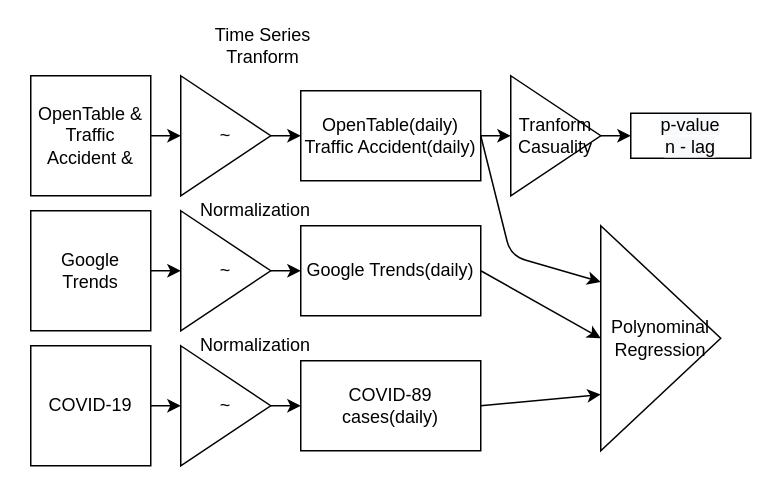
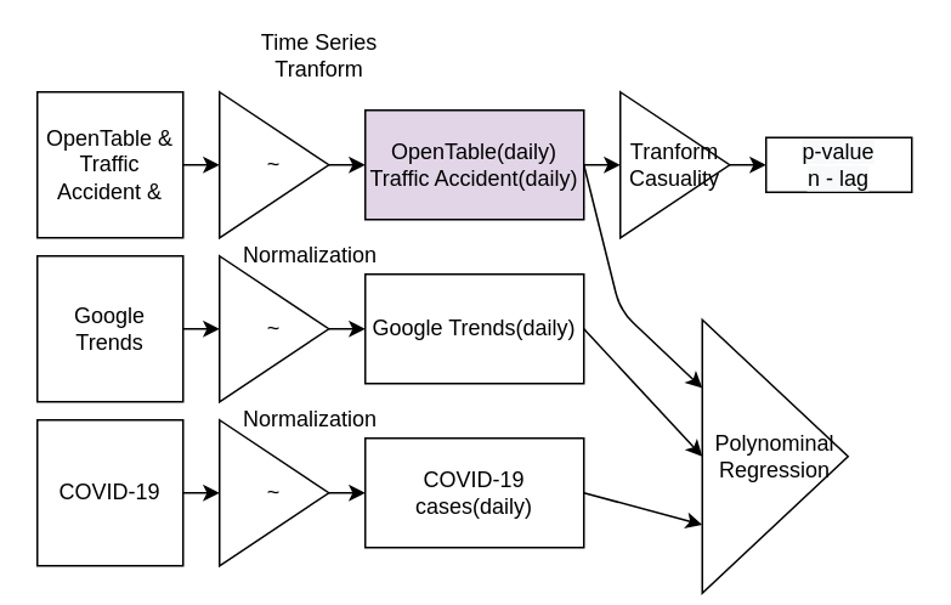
  <mxCell id="0" />
  <mxCell id="1" parent="0" />
  <mxCell id="2" value="OpenTable &amp;amp;&lt;br&gt;Traffic Accident &amp;amp;" style="whiteSpace=wrap;html=1;aspect=fixed;" vertex="1" parent="1"><mxGeometry x="20" y="50" width="80" height="80" as="geometry" /></mxCell>
  <mxCell id="3" value="~" style="triangle;whiteSpace=wrap;html=1;" vertex="1" parent="1"><mxGeometry x="120" y="50" width="60" height="80" as="geometry" /></mxCell>
  <mxCell id="4" value="" style="endArrow=classic;html=1;exitX=1;exitY=0.5;exitDx=0;exitDy=0;entryX=0;entryY=0.5;entryDx=0;entryDy=0;" edge="1" parent="1" source="2" target="3"><mxGeometry width="50" height="50" relative="1" as="geometry"><mxPoint x="290" y="100" as="sourcePoint" /><mxPoint x="340" y="50" as="targetPoint" /><Array as="points" /></mxGeometry></mxCell>
- <mxCell id="5" value="OpenTable(daily)&lt;br&gt;Traffic Accident(daily)" style="rounded=0;whiteSpace=wrap;html=1;" vertex="1" parent="1"><mxGeometry x="200" y="60" width="120" height="60" as="geometry" /></mxCell>
+ <mxCell id="5" value="OpenTable(daily)&lt;br&gt;Traffic Accident(daily)" style="rounded=0;whiteSpace=wrap;html=1;fillColor=#e1d5e7;" vertex="1" parent="1"><mxGeometry x="200" y="60" width="120" height="60" as="geometry" /></mxCell>
  <mxCell id="6" value="" style="endArrow=classic;html=1;entryX=0;entryY=0.5;entryDx=0;entryDy=0;" edge="1" parent="1" target="5"><mxGeometry width="50" height="50" relative="1" as="geometry"><mxPoint x="180" y="90" as="sourcePoint" /><mxPoint x="230" y="40" as="targetPoint" /></mxGeometry></mxCell>
  <mxCell id="7" value="Tranform&lt;br&gt;Casuality" style="triangle;whiteSpace=wrap;html=1;" vertex="1" parent="1"><mxGeometry x="340" y="50" width="60" height="80" as="geometry" /></mxCell>
  <mxCell id="8" value="" style="endArrow=classic;html=1;entryX=0;entryY=0.5;entryDx=0;entryDy=0;" edge="1" parent="1" target="7"><mxGeometry width="50" height="50" relative="1" as="geometry"><mxPoint x="320" y="90" as="sourcePoint" /><mxPoint x="370" y="40" as="targetPoint" /></mxGeometry></mxCell>
  <mxCell id="9" value="" style="endArrow=classic;html=1;" edge="1" parent="1"><mxGeometry width="50" height="50" relative="1" as="geometry"><mxPoint x="400" y="90" as="sourcePoint" /><mxPoint x="420" y="90" as="targetPoint" /></mxGeometry></mxCell>
  <mxCell id="10" value="Google Trends" style="whiteSpace=wrap;html=1;aspect=fixed;" vertex="1" parent="1"><mxGeometry x="20" y="140" width="80" height="80" as="geometry" /></mxCell>
  <mxCell id="11" value="~" style="triangle;whiteSpace=wrap;html=1;" vertex="1" parent="1"><mxGeometry x="120" y="140" width="60" height="80" as="geometry" /></mxCell>
  <mxCell id="12" value="" style="endArrow=classic;html=1;exitX=1;exitY=0.5;exitDx=0;exitDy=0;entryX=0;entryY=0.5;entryDx=0;entryDy=0;" edge="1" parent="1" source="10" target="11"><mxGeometry width="50" height="50" relative="1" as="geometry"><mxPoint x="290" y="190" as="sourcePoint" /><mxPoint x="340" y="140" as="targetPoint" /><Array as="points" /></mxGeometry></mxCell>
  <mxCell id="13" value="Google Trends(daily)" style="rounded=0;whiteSpace=wrap;html=1;" vertex="1" parent="1"><mxGeometry x="200" y="150" width="120" height="60" as="geometry" /></mxCell>
  <mxCell id="14" value="" style="endArrow=classic;html=1;entryX=0;entryY=0.5;entryDx=0;entryDy=0;" edge="1" parent="1" target="13"><mxGeometry width="50" height="50" relative="1" as="geometry"><mxPoint x="180" y="180" as="sourcePoint" /><mxPoint x="230" y="130" as="targetPoint" /></mxGeometry></mxCell>
  <mxCell id="15" value="" style="endArrow=classic;html=1;entryX=0;entryY=0.5;entryDx=0;entryDy=0;" edge="1" parent="1" target="22"><mxGeometry width="50" height="50" relative="1" as="geometry"><mxPoint x="320" y="180" as="sourcePoint" /><mxPoint x="340" y="180" as="targetPoint" /></mxGeometry></mxCell>
  <mxCell id="16" value="COVID-19" style="whiteSpace=wrap;html=1;aspect=fixed;" vertex="1" parent="1"><mxGeometry x="20" y="230" width="80" height="80" as="geometry" /></mxCell>
  <mxCell id="17" value="~" style="triangle;whiteSpace=wrap;html=1;" vertex="1" parent="1"><mxGeometry x="120" y="230" width="60" height="80" as="geometry" /></mxCell>
  <mxCell id="18" value="" style="endArrow=classic;html=1;exitX=1;exitY=0.5;exitDx=0;exitDy=0;entryX=0;entryY=0.5;entryDx=0;entryDy=0;" edge="1" parent="1" source="16" target="17"><mxGeometry width="50" height="50" relative="1" as="geometry"><mxPoint x="290" y="280" as="sourcePoint" /><mxPoint x="340" y="230" as="targetPoint" /><Array as="points" /></mxGeometry></mxCell>
- <mxCell id="19" value="COVID-89 cases(daily)" style="rounded=0;whiteSpace=wrap;html=1;" vertex="1" parent="1"><mxGeometry x="200" y="240" width="120" height="60" as="geometry" /></mxCell>
+ <mxCell id="19" value="COVID-19 cases(daily)" style="rounded=0;whiteSpace=wrap;html=1;" vertex="1" parent="1"><mxGeometry x="200" y="240" width="120" height="60" as="geometry" /></mxCell>
  <mxCell id="20" value="" style="endArrow=classic;html=1;entryX=0;entryY=0.5;entryDx=0;entryDy=0;" edge="1" parent="1" target="19"><mxGeometry width="50" height="50" relative="1" as="geometry"><mxPoint x="180" y="270" as="sourcePoint" /><mxPoint x="230" y="220" as="targetPoint" /></mxGeometry></mxCell>
  <mxCell id="21" value="" style="endArrow=classic;html=1;entryX=0;entryY=0.75;entryDx=0;entryDy=0;" edge="1" parent="1" target="22"><mxGeometry width="50" height="50" relative="1" as="geometry"><mxPoint x="320" y="270" as="sourcePoint" /><mxPoint x="340" y="270" as="targetPoint" /></mxGeometry></mxCell>
- <mxCell id="22" value="Polynominal Regression" style="triangle;whiteSpace=wrap;html=1;" vertex="1" parent="1"><mxGeometry x="400" y="150" width="80" height="150" as="geometry" /></mxCell>
+ <mxCell id="22" value="Polynominal Regression" style="triangle;whiteSpace=wrap;html=1;" vertex="1" parent="1"><mxGeometry x="385" y="175" width="80" height="150" as="geometry" /></mxCell>
  <mxCell id="23" value="&lt;meta charset=&quot;utf-8&quot;&gt;&lt;span style=&quot;color: rgb(0, 0, 0); font-family: helvetica; font-size: 12px; font-style: normal; font-weight: 400; letter-spacing: normal; text-align: center; text-indent: 0px; text-transform: none; word-spacing: 0px; background-color: rgb(248, 249, 250); display: inline; float: none;&quot;&gt;p-value&lt;/span&gt;&lt;br style=&quot;color: rgb(0, 0, 0); font-family: helvetica; font-size: 12px; font-style: normal; font-weight: 400; letter-spacing: normal; text-align: center; text-indent: 0px; text-transform: none; word-spacing: 0px; background-color: rgb(248, 249, 250);&quot;&gt;&lt;span style=&quot;color: rgb(0, 0, 0); font-family: helvetica; font-size: 12px; font-style: normal; font-weight: 400; letter-spacing: normal; text-align: center; text-indent: 0px; text-transform: none; word-spacing: 0px; background-color: rgb(248, 249, 250); display: inline; float: none;&quot;&gt;n - lag&lt;/span&gt;" style="rounded=0;whiteSpace=wrap;html=1;" vertex="1" parent="1"><mxGeometry x="420" y="75" width="80" height="30" as="geometry" /></mxCell>
  <mxCell id="24" value="Time Series Tranform" style="text;html=1;strokeColor=none;fillColor=none;align=center;verticalAlign=middle;whiteSpace=wrap;rounded=0;" vertex="1" parent="1"><mxGeometry x="120" y="20" width="110" height="20" as="geometry" /></mxCell>
  <mxCell id="25" value="" style="endArrow=classic;html=1;entryX=0;entryY=0.25;entryDx=0;entryDy=0;" edge="1" parent="1" target="22"><mxGeometry width="50" height="50" relative="1" as="geometry"><mxPoint x="320" y="90" as="sourcePoint" /><mxPoint x="390" y="120" as="targetPoint" /><Array as="points"><mxPoint x="340" y="170" /></Array></mxGeometry></mxCell>
  <mxCell id="26" value="Normalization" style="text;html=1;strokeColor=none;fillColor=none;align=center;verticalAlign=middle;whiteSpace=wrap;rounded=0;" vertex="1" parent="1"><mxGeometry x="150" y="130" width="40" height="20" as="geometry" /></mxCell>
  <mxCell id="27" value="Normalization" style="text;html=1;strokeColor=none;fillColor=none;align=center;verticalAlign=middle;whiteSpace=wrap;rounded=0;" vertex="1" parent="1"><mxGeometry x="150" y="220" width="40" height="20" as="geometry" /></mxCell>
